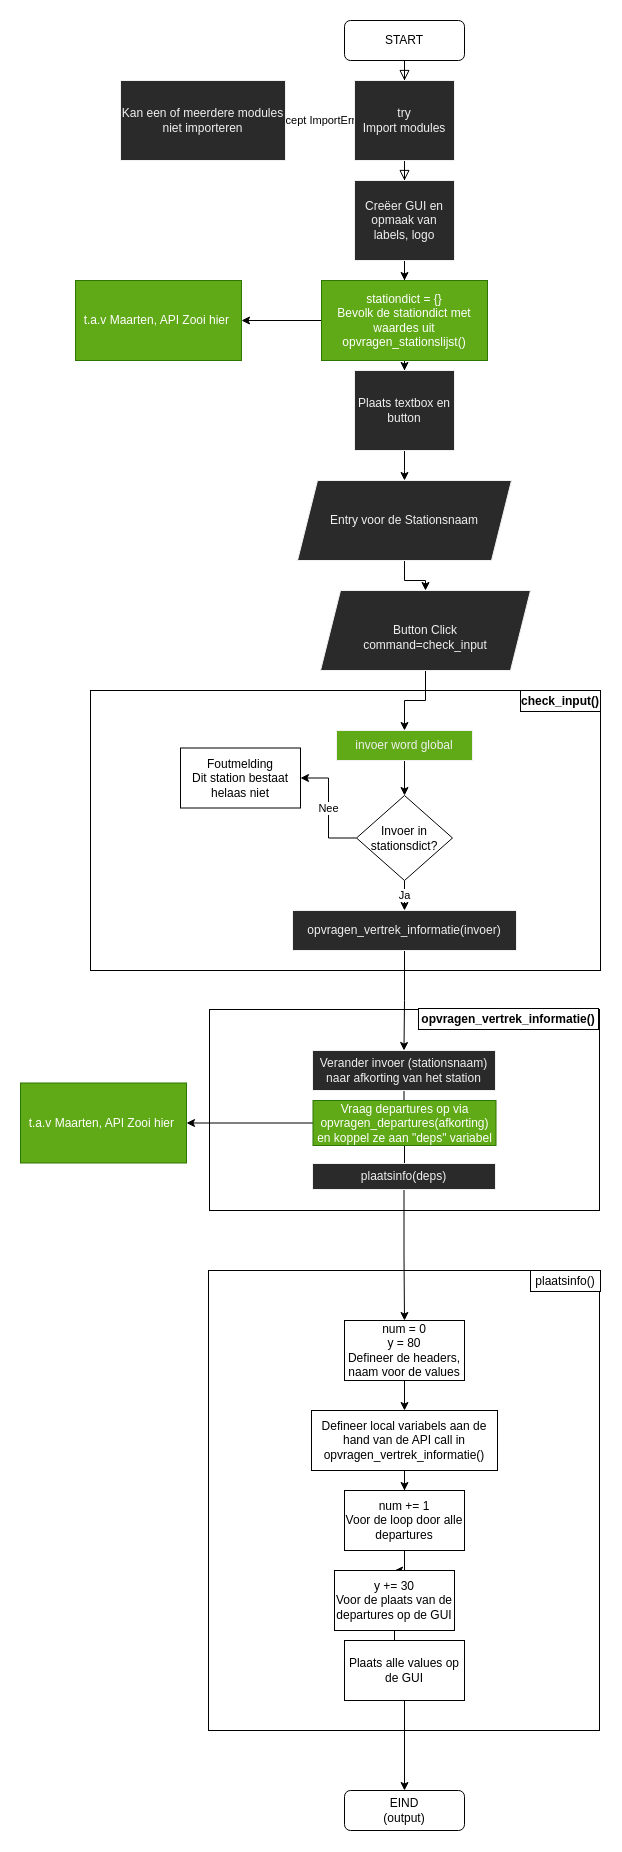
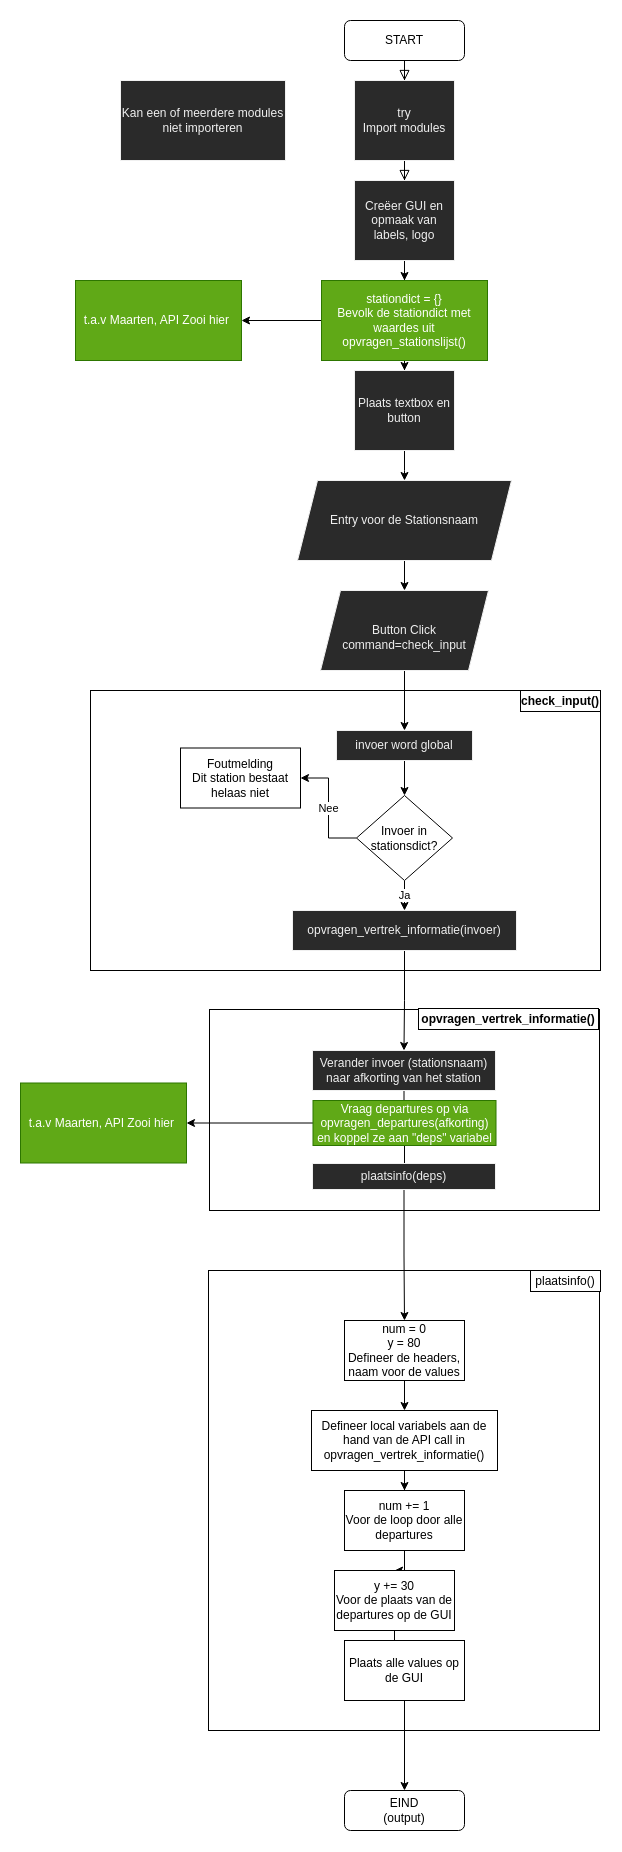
  <mxCell id="0" />
  <mxCell id="1" parent="0" />
  <mxCell id="2" value="" style="rounded=0;whiteSpace=wrap;html=1;" vertex="1" parent="1"><mxGeometry x="208" y="1270" width="391" height="460" as="geometry" /></mxCell>
  <mxCell id="3" value="" style="rounded=0;whiteSpace=wrap;html=1;" vertex="1" parent="1"><mxGeometry x="209" y="1009" width="390" height="201" as="geometry" /></mxCell>
  <mxCell id="4" value="" style="rounded=0;whiteSpace=wrap;html=1;" vertex="1" parent="1"><mxGeometry x="418" y="1008" width="180" height="21" as="geometry" /></mxCell>
  <mxCell id="5" value="" style="rounded=0;whiteSpace=wrap;html=1;" vertex="1" parent="1"><mxGeometry x="90" y="690" width="510" height="280" as="geometry" /></mxCell>
  <mxCell id="6" value="" style="rounded=0;html=1;jettySize=auto;orthogonalLoop=1;fontSize=11;endArrow=block;endFill=0;endSize=8;strokeWidth=1;shadow=0;labelBackgroundColor=none;edgeStyle=orthogonalEdgeStyle;" parent="1" source="7" target="10" edge="1"><mxGeometry relative="1" as="geometry" /></mxCell>
  <mxCell id="7" value="START" style="rounded=1;whiteSpace=wrap;html=1;fontSize=12;glass=0;strokeWidth=1;shadow=0;" parent="1" vertex="1"><mxGeometry x="344" width="120" height="40" as="geometry" y="20" /></mxCell>
  <mxCell id="8" value="" style="rounded=0;html=1;jettySize=auto;orthogonalLoop=1;fontSize=11;endArrow=block;endFill=0;endSize=8;strokeWidth=1;shadow=0;labelBackgroundColor=none;edgeStyle=orthogonalEdgeStyle;" parent="1" source="10" target="12" edge="1"><mxGeometry y="16" relative="1" as="geometry"><mxPoint as="offset" /></mxGeometry></mxCell>
- <mxCell id="9" value="except ImportError" style="edgeStyle=orthogonalEdgeStyle;rounded=0;orthogonalLoop=1;jettySize=auto;html=1;" edge="1" parent="1" source="10" target="13"><mxGeometry relative="1" as="geometry" /></mxCell>
  <mxCell id="10" value="try&lt;br&gt;Import modules&lt;br&gt;" style="rounded=0;whiteSpace=wrap;html=1;shadow=0;fontFamily=Helvetica;fontSize=12;fontColor=#f0f0f0;align=center;strokeColor=#f0f0f0;strokeWidth=1;fillColor=#2a2a2a;" parent="1" vertex="1"><mxGeometry x="354" y="80" width="100" height="80" as="geometry" /></mxCell>
  <mxCell id="11" value="" style="edgeStyle=orthogonalEdgeStyle;rounded=0;orthogonalLoop=1;jettySize=auto;html=1;" edge="1" parent="1" source="12" target="16"><mxGeometry relative="1" as="geometry" /></mxCell>
  <mxCell id="12" value="Creëer GUI en opmaak van labels, logo" style="rounded=0;whiteSpace=wrap;html=1;shadow=0;fontFamily=Helvetica;fontSize=12;fontColor=#f0f0f0;align=center;strokeColor=#f0f0f0;strokeWidth=1;fillColor=#2a2a2a;" parent="1" vertex="1"><mxGeometry x="354" y="180" width="100" height="80" as="geometry" /></mxCell>
  <mxCell id="13" value="Kan een of meerdere modules niet importeren" style="rounded=0;whiteSpace=wrap;html=1;shadow=0;fontFamily=Helvetica;fontSize=12;fontColor=#f0f0f0;align=center;strokeColor=#f0f0f0;strokeWidth=1;fillColor=#2a2a2a;" vertex="1" parent="1"><mxGeometry x="120" y="80" width="165" height="80" as="geometry" /></mxCell>
  <mxCell id="14" value="" style="edgeStyle=orthogonalEdgeStyle;rounded=0;orthogonalLoop=1;jettySize=auto;html=1;" edge="1" parent="1" source="16" target="18"><mxGeometry relative="1" as="geometry" /></mxCell>
  <mxCell id="15" value="" style="edgeStyle=orthogonalEdgeStyle;rounded=0;orthogonalLoop=1;jettySize=auto;html=1;" edge="1" parent="1" source="16" target="53"><mxGeometry relative="1" as="geometry" /></mxCell>
  <mxCell id="16" value="stationdict = {}&lt;br&gt;Bevolk de stationdict met waardes uit opvragen_stationslijst()" style="rounded=0;whiteSpace=wrap;html=1;shadow=0;fontFamily=Helvetica;fontSize=12;fontColor=#ffffff;align=center;strokeColor=#2D7600;strokeWidth=1;fillColor=#60a917;" vertex="1" parent="1"><mxGeometry x="321" y="280" width="166" height="80" as="geometry" /></mxCell>
  <mxCell id="17" value="" style="edgeStyle=orthogonalEdgeStyle;rounded=0;orthogonalLoop=1;jettySize=auto;html=1;" edge="1" parent="1" source="18"><mxGeometry relative="1" as="geometry"><mxPoint x="404" y="480" as="targetPoint" /></mxGeometry></mxCell>
  <mxCell id="18" value="Plaats textbox en button" style="rounded=0;whiteSpace=wrap;html=1;shadow=0;fontFamily=Helvetica;fontSize=12;fontColor=#f0f0f0;align=center;strokeColor=#f0f0f0;strokeWidth=1;fillColor=#2a2a2a;" vertex="1" parent="1"><mxGeometry x="354" y="370" width="100" height="80" as="geometry" /></mxCell>
  <mxCell id="19" value="" style="edgeStyle=orthogonalEdgeStyle;rounded=0;orthogonalLoop=1;jettySize=auto;html=1;" edge="1" parent="1" source="20" target="22"><mxGeometry relative="1" as="geometry" /></mxCell>
  <mxCell id="20" value="Entry voor de Stationsnaam" style="shape=parallelogram;perimeter=parallelogramPerimeter;whiteSpace=wrap;html=1;fixedSize=1;shadow=0;fontFamily=Helvetica;fontSize=12;fontColor=#f0f0f0;align=center;strokeColor=#f0f0f0;strokeWidth=1;fillColor=#2a2a2a;" vertex="1" parent="1"><mxGeometry x="297" y="480" width="214" height="80" as="geometry" /></mxCell>
  <mxCell id="21" value="" style="edgeStyle=orthogonalEdgeStyle;rounded=0;orthogonalLoop=1;jettySize=auto;html=1;" edge="1" parent="1" source="22" target="24"><mxGeometry relative="1" as="geometry" /></mxCell>
- <mxCell id="22" value="&lt;br&gt;Button Click&lt;br&gt;command=check_input" style="shape=parallelogram;perimeter=parallelogramPerimeter;whiteSpace=wrap;html=1;fixedSize=1;shadow=0;fontFamily=Helvetica;fontSize=12;fontColor=#f0f0f0;align=center;strokeColor=#f0f0f0;strokeWidth=1;fillColor=#2a2a2a;" vertex="1" parent="1"><mxGeometry x="320" y="590" width="210" height="80" as="geometry" /></mxCell>
+ <mxCell id="22" value="&lt;br&gt;Button Click&lt;br&gt;command=check_input" style="shape=parallelogram;perimeter=parallelogramPerimeter;whiteSpace=wrap;html=1;fixedSize=1;shadow=0;fontFamily=Helvetica;fontSize=12;fontColor=#f0f0f0;align=center;strokeColor=#f0f0f0;strokeWidth=1;fillColor=#2a2a2a;" vertex="1" parent="1"><mxGeometry x="320" y="590" width="168" height="80" as="geometry" /></mxCell>
  <mxCell id="23" value="" style="edgeStyle=orthogonalEdgeStyle;rounded=0;orthogonalLoop=1;jettySize=auto;html=1;" edge="1" parent="1" source="24" target="27"><mxGeometry relative="1" as="geometry" /></mxCell>
- <mxCell id="24" value="invoer word global&lt;br&gt;" style="rounded=0;whiteSpace=wrap;html=1;shadow=0;fontFamily=Helvetica;fontSize=12;fontColor=#f0f0f0;align=center;strokeColor=#f0f0f0;strokeWidth=1;fillColor=#60a917;" vertex="1" parent="1"><mxGeometry x="336" y="730" width="136" height="30" as="geometry" /></mxCell>
+ <mxCell id="24" value="invoer word global&lt;br&gt;" style="rounded=0;whiteSpace=wrap;html=1;shadow=0;fontFamily=Helvetica;fontSize=12;fontColor=#f0f0f0;align=center;strokeColor=#f0f0f0;strokeWidth=1;fillColor=#2a2a2a;" vertex="1" parent="1"><mxGeometry x="336" y="730" width="136" height="30" as="geometry" /></mxCell>
  <mxCell id="25" value="Nee" style="edgeStyle=orthogonalEdgeStyle;rounded=0;orthogonalLoop=1;jettySize=auto;html=1;" edge="1" parent="1" source="27" target="28"><mxGeometry relative="1" as="geometry" /></mxCell>
  <mxCell id="26" value="Ja" style="edgeStyle=orthogonalEdgeStyle;rounded=0;orthogonalLoop=1;jettySize=auto;html=1;" edge="1" parent="1" source="27" target="30"><mxGeometry relative="1" as="geometry" /></mxCell>
  <mxCell id="27" value="Invoer in stationsdict?" style="rhombus;whiteSpace=wrap;html=1;rounded=0;shadow=0;strokeWidth=1;" vertex="1" parent="1"><mxGeometry x="356" y="795" width="96" height="85" as="geometry" /></mxCell>
  <mxCell id="28" value="Foutmelding&lt;br&gt;Dit station bestaat helaas niet" style="whiteSpace=wrap;html=1;rounded=0;shadow=0;strokeWidth=1;" vertex="1" parent="1"><mxGeometry x="180" y="747.5" width="120" height="60" as="geometry" /></mxCell>
  <mxCell id="29" value="" style="edgeStyle=orthogonalEdgeStyle;rounded=0;orthogonalLoop=1;jettySize=auto;html=1;" edge="1" parent="1" source="30" target="32"><mxGeometry relative="1" as="geometry" /></mxCell>
  <mxCell id="30" value="opvragen_vertrek_informatie(invoer)" style="rounded=0;whiteSpace=wrap;html=1;shadow=0;fontFamily=Helvetica;fontSize=12;fontColor=#f0f0f0;align=center;strokeColor=#f0f0f0;strokeWidth=1;fillColor=#2a2a2a;" vertex="1" parent="1"><mxGeometry x="292" y="910" width="224" height="40" as="geometry" /></mxCell>
  <mxCell id="31" value="" style="edgeStyle=orthogonalEdgeStyle;rounded=0;orthogonalLoop=1;jettySize=auto;html=1;" edge="1" parent="1" source="32" target="35"><mxGeometry relative="1" as="geometry" /></mxCell>
  <mxCell id="32" value="Verander invoer (stationsnaam) naar afkorting van het station" style="rounded=0;whiteSpace=wrap;html=1;shadow=0;fontFamily=Helvetica;fontSize=12;fontColor=#f0f0f0;align=center;strokeColor=#f0f0f0;strokeWidth=1;fillColor=#2a2a2a;" vertex="1" parent="1"><mxGeometry x="312" y="1050" width="183" height="40" as="geometry" /></mxCell>
  <mxCell id="33" value="" style="edgeStyle=orthogonalEdgeStyle;rounded=0;orthogonalLoop=1;jettySize=auto;html=1;" edge="1" parent="1" source="35" target="38"><mxGeometry relative="1" as="geometry" /></mxCell>
  <mxCell id="34" value="" style="edgeStyle=orthogonalEdgeStyle;rounded=0;orthogonalLoop=1;jettySize=auto;html=1;" edge="1" parent="1" source="35" target="54"><mxGeometry relative="1" as="geometry" /></mxCell>
  <mxCell id="35" value="Vraag departures op via opvragen_departures(afkorting)&lt;br&gt;en koppel ze aan &quot;deps&quot; variabel" style="rounded=0;whiteSpace=wrap;html=1;shadow=0;fontFamily=Helvetica;fontSize=12;fontColor=#ffffff;align=center;strokeColor=#2D7600;strokeWidth=1;fillColor=#60a917;" vertex="1" parent="1"><mxGeometry x="312.5" y="1100" width="183" height="45" as="geometry" /></mxCell>
  <mxCell id="36" value="opvragen_vertrek_informatie()" style="text;html=1;strokeColor=none;fillColor=none;align=center;verticalAlign=middle;whiteSpace=wrap;rounded=0;fontStyle=1" vertex="1" parent="1"><mxGeometry x="488" y="1009" width="40" height="20" as="geometry" /></mxCell>
  <mxCell id="37" value="" style="edgeStyle=orthogonalEdgeStyle;rounded=0;orthogonalLoop=1;jettySize=auto;html=1;" edge="1" parent="1" source="38" target="42"><mxGeometry relative="1" as="geometry" /></mxCell>
  <mxCell id="38" value="plaatsinfo(deps)" style="rounded=0;whiteSpace=wrap;html=1;shadow=0;fontFamily=Helvetica;fontSize=12;fontColor=#f0f0f0;align=center;strokeColor=#f0f0f0;strokeWidth=1;fillColor=#2a2a2a;" vertex="1" parent="1"><mxGeometry x="312" y="1163" width="183" height="26" as="geometry" /></mxCell>
  <mxCell id="39" value="" style="rounded=0;whiteSpace=wrap;html=1;" vertex="1" parent="1"><mxGeometry x="520" y="690" width="80" height="21" as="geometry" /></mxCell>
  <mxCell id="40" value="check_input()" style="text;html=1;strokeColor=none;fillColor=none;align=center;verticalAlign=middle;whiteSpace=wrap;rounded=0;fontStyle=1" vertex="1" parent="1"><mxGeometry x="540" y="691" width="40" height="20" as="geometry" /></mxCell>
  <mxCell id="41" value="" style="edgeStyle=orthogonalEdgeStyle;rounded=0;orthogonalLoop=1;jettySize=auto;html=1;" edge="1" parent="1" source="42" target="44"><mxGeometry relative="1" as="geometry" /></mxCell>
  <mxCell id="42" value="num = 0&lt;br&gt;y = 80&lt;br&gt;Defineer de headers, naam voor de values" style="whiteSpace=wrap;html=1;rounded=0;shadow=0;strokeWidth=1;" vertex="1" parent="1"><mxGeometry x="344" y="1320" width="120" height="60" as="geometry" /></mxCell>
  <mxCell id="43" value="" style="edgeStyle=orthogonalEdgeStyle;rounded=0;orthogonalLoop=1;jettySize=auto;html=1;" edge="1" parent="1" source="44" target="46"><mxGeometry relative="1" as="geometry" /></mxCell>
  <mxCell id="44" value="Defineer local variabels aan de hand van de API call in opvragen_vertrek_informatie()" style="whiteSpace=wrap;html=1;rounded=0;shadow=0;strokeWidth=1;" vertex="1" parent="1"><mxGeometry x="311" y="1410" width="186" height="60" as="geometry" /></mxCell>
  <mxCell id="45" value="" style="edgeStyle=orthogonalEdgeStyle;rounded=0;orthogonalLoop=1;jettySize=auto;html=1;" edge="1" parent="1" source="46" target="48"><mxGeometry relative="1" as="geometry" /></mxCell>
  <mxCell id="46" value="num += 1&lt;br&gt;Voor de loop door alle departures" style="whiteSpace=wrap;html=1;rounded=0;shadow=0;strokeWidth=1;" vertex="1" parent="1"><mxGeometry x="344" y="1490" width="120" height="60" as="geometry" /></mxCell>
  <mxCell id="47" value="" style="edgeStyle=orthogonalEdgeStyle;rounded=0;orthogonalLoop=1;jettySize=auto;html=1;" edge="1" parent="1" source="48" target="50"><mxGeometry relative="1" as="geometry" /></mxCell>
  <mxCell id="48" value="y += 30&lt;br&gt;Voor de plaats van de departures op de GUI" style="whiteSpace=wrap;html=1;rounded=0;shadow=0;strokeWidth=1;" vertex="1" parent="1"><mxGeometry x="334" y="1570" width="120" height="60" as="geometry" /></mxCell>
  <mxCell id="49" value="" style="edgeStyle=orthogonalEdgeStyle;rounded=0;orthogonalLoop=1;jettySize=auto;html=1;" edge="1" parent="1" source="50" target="52"><mxGeometry relative="1" as="geometry" /></mxCell>
  <mxCell id="50" value="Plaats alle values op de GUI" style="whiteSpace=wrap;html=1;rounded=0;shadow=0;strokeWidth=1;" vertex="1" parent="1"><mxGeometry x="344" y="1640" width="120" height="60" as="geometry" /></mxCell>
  <mxCell id="51" value="plaatsinfo()" style="rounded=0;whiteSpace=wrap;html=1;" vertex="1" parent="1"><mxGeometry x="530" y="1270" width="70" height="21" as="geometry" /></mxCell>
  <mxCell id="52" value="EIND&lt;br&gt;(output)" style="rounded=1;whiteSpace=wrap;html=1;fontSize=12;glass=0;strokeWidth=1;shadow=0;" vertex="1" parent="1"><mxGeometry x="344" y="1790" width="120" height="40" as="geometry" /></mxCell>
  <mxCell id="53" value="t.a.v Maarten, API Zooi hier&amp;nbsp;" style="rounded=0;whiteSpace=wrap;html=1;shadow=0;fontFamily=Helvetica;fontSize=12;fontColor=#ffffff;align=center;strokeColor=#2D7600;strokeWidth=1;fillColor=#60a917;" vertex="1" parent="1"><mxGeometry x="75" y="280" width="166" height="80" as="geometry" /></mxCell>
  <mxCell id="54" value="t.a.v Maarten, API Zooi hier&amp;nbsp;" style="rounded=0;whiteSpace=wrap;html=1;shadow=0;fontFamily=Helvetica;fontSize=12;fontColor=#ffffff;align=center;strokeColor=#2D7600;strokeWidth=1;fillColor=#60a917;" vertex="1" parent="1"><mxGeometry x="20" y="1082.5" width="166" height="80" as="geometry" /></mxCell>
